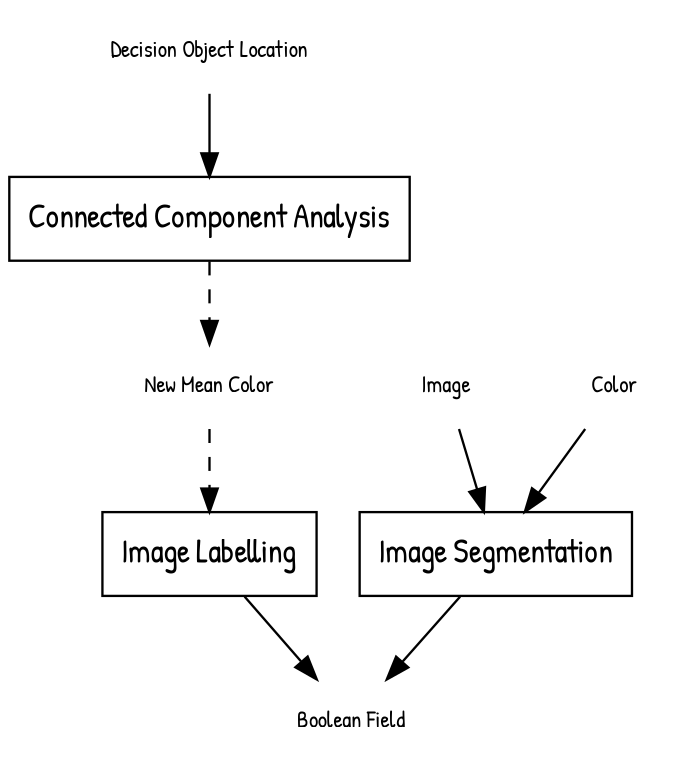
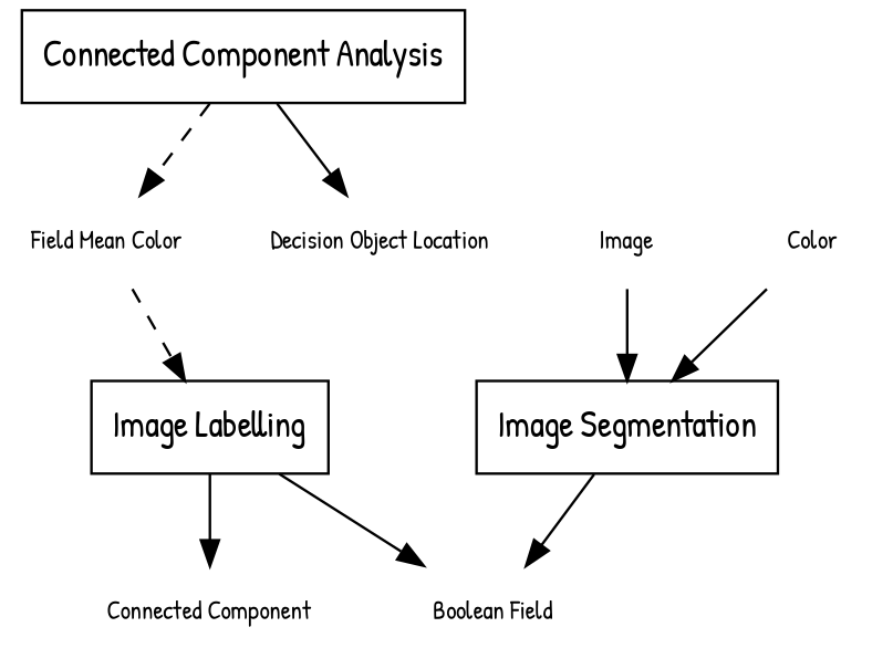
  digraph {
    fontname="Patrick Hand"
    node [font=sans fontname="Patrick Hand" shape=none fontsize=10]
    edge [fontname="Patrick Hand"]
    n1 [label="Image Segmentation" shape=rect fontsize=""]
    n2 [label="Boolean Field"]
    n3 [label="Image Labelling" shape=rect fontsize=""]
+   n4 [label="Connected Component"]
    n5 [label="Connected Component Analysis" shape=rect fontsize=""]
-   n6 [label="New Mean Color"]
+   n6 [label="Field Mean Color"]
    n7 [label="Decision Object Location"]
    n8 [label=Image]
    n9 [label=Color]
    n1 -> n2
    n3 -> n2
+   n3 -> n4
    n5 -> n6 [style=dashed]
-   n7 -> n5
+   n5 -> n7
    n6 -> n3 [style=dashed]
    n8 -> n1
    n9 -> n1
  }
